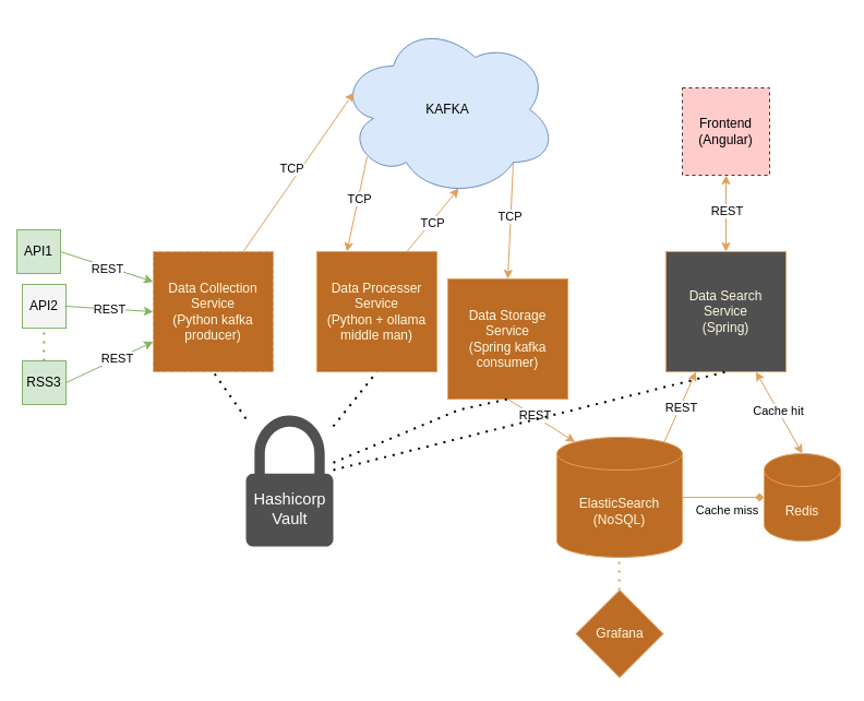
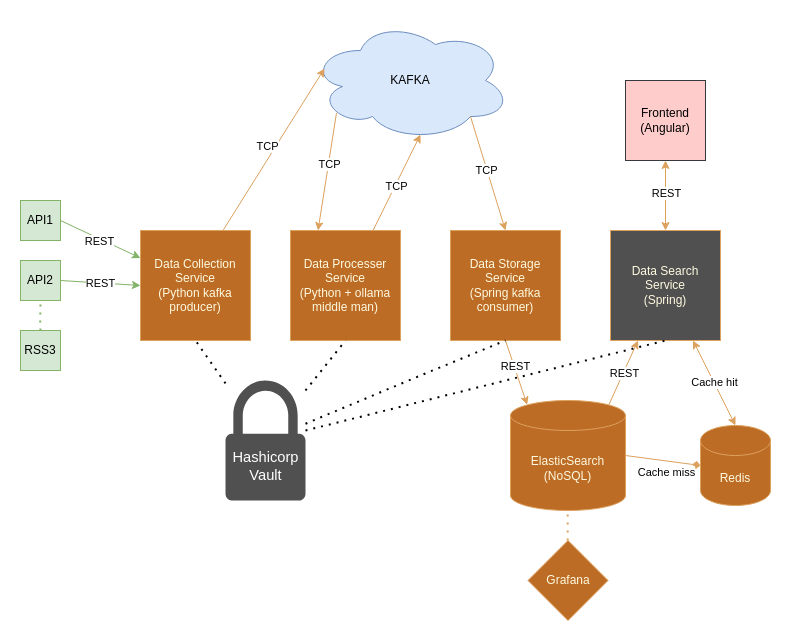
  <mxCell id="0" />
  <mxCell id="1" parent="0" />
- <mxCell id="2" value="API1" style="whiteSpace=wrap;html=1;aspect=fixed;strokeColor=#82b366;fillColor=#d5e8d4;" parent="1" vertex="1"><mxGeometry x="15" y="210" width="40" height="40" as="geometry" /></mxCell>
- <mxCell id="3" value="API2" style="whiteSpace=wrap;html=1;aspect=fixed;strokeColor=#82b366;fillColor=#f5f5f5;" parent="1" vertex="1"><mxGeometry x="20" y="260" width="40" height="40" as="geometry" /></mxCell>
+ <mxCell id="2" value="API1" style="whiteSpace=wrap;html=1;aspect=fixed;strokeColor=#82b366;fillColor=#d5e8d4;" parent="1" vertex="1"><mxGeometry x="20" y="200" width="40" height="40" as="geometry" /></mxCell>
+ <mxCell id="3" value="API2" style="whiteSpace=wrap;html=1;aspect=fixed;strokeColor=#82b366;fillColor=#d5e8d4;" parent="1" vertex="1"><mxGeometry x="20" y="260" width="40" height="40" as="geometry" /></mxCell>
  <mxCell id="4" value="RSS3" style="whiteSpace=wrap;html=1;aspect=fixed;strokeColor=#82b366;fillColor=#d5e8d4;" parent="1" vertex="1"><mxGeometry x="20" y="330" width="40" height="40" as="geometry" /></mxCell>
  <mxCell id="5" value="" style="endArrow=none;dashed=1;html=1;dashPattern=1 3;strokeWidth=2;rounded=0;strokeColor=#82b366;fontColor=#FEFAE0;fillColor=#d5e8d4;" parent="1" edge="1"><mxGeometry width="50" height="50" relative="1" as="geometry"><mxPoint x="39.92" y="330" as="sourcePoint" /><mxPoint x="40" y="300" as="targetPoint" /><Array as="points"><mxPoint x="39.73" y="320" /></Array></mxGeometry></mxCell>
- <mxCell id="6" value="KAFKA" style="ellipse;shape=cloud;whiteSpace=wrap;html=1;strokeColor=#6c8ebf;fillColor=#dae8fc;" parent="1" vertex="1"><mxGeometry x="310" y="20" width="200" height="160" as="geometry" /></mxCell>
+ <mxCell id="6" value="KAFKA" style="ellipse;shape=cloud;whiteSpace=wrap;html=1;strokeColor=#6c8ebf;fillColor=#dae8fc;" parent="1" vertex="1"><mxGeometry x="310" y="20" width="200" height="120" as="geometry" /></mxCell>
  <mxCell id="7" value="" style="endArrow=classic;html=1;rounded=0;strokeColor=#82b366;fontColor=#FEFAE0;fillColor=#d5e8d4;exitX=1;exitY=0.5;exitDx=0;exitDy=0;entryX=0;entryY=0.25;entryDx=0;entryDy=0;" parent="1" source="2" target="13" edge="1"><mxGeometry width="50" height="50" relative="1" as="geometry"><mxPoint x="200" y="280" as="sourcePoint" /><mxPoint x="90" y="180" as="targetPoint" /></mxGeometry></mxCell>
  <mxCell id="8" value="&lt;font color=&quot;#000000&quot;&gt;REST&lt;/font&gt;" style="edgeLabel;html=1;align=center;verticalAlign=middle;resizable=0;points=[];strokeColor=#DDA15E;fontColor=#FEFAE0;fillColor=#BC6C25;" parent="7" vertex="1" connectable="0"><mxGeometry x="0.005" y="-2" relative="1" as="geometry"><mxPoint as="offset" /></mxGeometry></mxCell>
  <mxCell id="9" style="rounded=0;orthogonalLoop=1;jettySize=auto;html=1;exitX=1;exitY=0.5;exitDx=0;exitDy=0;strokeColor=#82b366;fontColor=#FEFAE0;fillColor=#d5e8d4;entryX=0;entryY=0.5;entryDx=0;entryDy=0;" parent="1" source="3" target="13" edge="1"><mxGeometry relative="1" as="geometry"><mxPoint x="65" y="260" as="targetPoint" /></mxGeometry></mxCell>
  <mxCell id="10" value="&lt;span style=&quot;color: rgb(0, 0, 0);&quot;&gt;REST&lt;/span&gt;" style="edgeLabel;html=1;align=center;verticalAlign=middle;resizable=0;points=[];strokeColor=#DDA15E;fontColor=#FEFAE0;fillColor=#BC6C25;" parent="9" vertex="1" connectable="0"><mxGeometry x="0.01" relative="1" as="geometry"><mxPoint as="offset" /></mxGeometry></mxCell>
- <mxCell id="11" style="rounded=0;orthogonalLoop=1;jettySize=auto;html=1;exitX=1;exitY=0.5;exitDx=0;exitDy=0;strokeColor=#82b366;fontColor=#FEFAE0;fillColor=#d5e8d4;entryX=0;entryY=0.75;entryDx=0;entryDy=0;" parent="1" source="4" target="13" edge="1"><mxGeometry relative="1" as="geometry"><mxPoint x="0" y="438.4" as="sourcePoint" /><mxPoint x="90" y="340" as="targetPoint" /></mxGeometry></mxCell>
- <mxCell id="12" value="&lt;span style=&quot;color: rgb(0, 0, 0);&quot;&gt;REST&lt;/span&gt;" style="edgeLabel;html=1;align=center;verticalAlign=middle;resizable=0;points=[];strokeColor=#DDA15E;fontColor=#FEFAE0;fillColor=#BC6C25;" parent="11" vertex="1" connectable="0"><mxGeometry x="0.163" y="-1" relative="1" as="geometry"><mxPoint y="-2" as="offset" /></mxGeometry></mxCell>
- <mxCell id="13" value="Data Collection Service&lt;div&gt;(Python kafka producer)&lt;/div&gt;" style="whiteSpace=wrap;html=1;aspect=fixed;strokeColor=#DDA15E;fontColor=#FEFAE0;fillColor=#BC6C25;dashed=1;" parent="1" vertex="1"><mxGeometry x="140" y="230" width="110" height="110" as="geometry" /></mxCell>
+ <mxCell id="13" value="Data Collection Service&lt;div&gt;(Python kafka producer)&lt;/div&gt;" style="whiteSpace=wrap;html=1;aspect=fixed;strokeColor=#DDA15E;fontColor=#FEFAE0;fillColor=#BC6C25;" parent="1" vertex="1"><mxGeometry x="140" y="230" width="110" height="110" as="geometry" /></mxCell>
  <mxCell id="14" value="" style="endArrow=classic;html=1;rounded=0;strokeColor=#DDA15E;fontColor=#FEFAE0;fillColor=#BC6C25;exitX=0.75;exitY=0;exitDx=0;exitDy=0;entryX=0.07;entryY=0.4;entryDx=0;entryDy=0;entryPerimeter=0;" parent="1" source="13" target="6" edge="1"><mxGeometry width="50" height="50" relative="1" as="geometry"><mxPoint x="345" y="250" as="sourcePoint" /><mxPoint x="395" y="200" as="targetPoint" /></mxGeometry></mxCell>
  <mxCell id="15" value="&lt;font color=&quot;#000000&quot;&gt;TCP&lt;/font&gt;" style="edgeLabel;html=1;align=center;verticalAlign=middle;resizable=0;points=[];strokeColor=#DDA15E;fontColor=#FEFAE0;fillColor=#BC6C25;" parent="14" vertex="1" connectable="0"><mxGeometry x="0.053" y="-2" relative="1" as="geometry"><mxPoint x="-11" as="offset" /></mxGeometry></mxCell>
  <mxCell id="16" value="Data Processer Service&lt;div&gt;(Python + ollama middle man)&lt;/div&gt;" style="whiteSpace=wrap;html=1;aspect=fixed;strokeColor=#DDA15E;fontColor=#FEFAE0;fillColor=#BC6C25;" parent="1" vertex="1"><mxGeometry x="290" y="230" width="110" height="110" as="geometry" /></mxCell>
  <mxCell id="17" value="" style="endArrow=classic;html=1;rounded=0;strokeColor=#DDA15E;fontColor=#FEFAE0;fillColor=#BC6C25;exitX=0.13;exitY=0.77;exitDx=0;exitDy=0;exitPerimeter=0;entryX=0.25;entryY=0;entryDx=0;entryDy=0;" parent="1" source="6" target="16" edge="1"><mxGeometry width="50" height="50" relative="1" as="geometry"><mxPoint x="400" y="300" as="sourcePoint" /><mxPoint x="450" y="250" as="targetPoint" /></mxGeometry></mxCell>
  <mxCell id="18" value="&lt;font color=&quot;#000000&quot;&gt;TCP&lt;/font&gt;" style="edgeLabel;html=1;align=center;verticalAlign=middle;resizable=0;points=[];strokeColor=#DDA15E;fontColor=#FEFAE0;fillColor=#BC6C25;" parent="17" vertex="1" connectable="0"><mxGeometry x="-0.124" y="1" relative="1" as="geometry"><mxPoint as="offset" /></mxGeometry></mxCell>
  <mxCell id="19" value="ElasticSearch&lt;div&gt;(NoSQL)&lt;/div&gt;" style="shape=cylinder3;whiteSpace=wrap;html=1;boundedLbl=1;backgroundOutline=1;size=15;strokeColor=#DDA15E;fontColor=#FEFAE0;fillColor=#BC6C25;" parent="1" vertex="1"><mxGeometry x="510" y="400" width="115" height="110" as="geometry" /></mxCell>
- <mxCell id="20" value="Data Storage&lt;div&gt;Service&lt;/div&gt;&lt;div&gt;(Spring kafka consumer)&lt;/div&gt;" style="whiteSpace=wrap;html=1;aspect=fixed;strokeColor=#DDA15E;fontColor=#FEFAE0;fillColor=#BC6C25;" parent="1" vertex="1"><mxGeometry x="410" y="255" width="110" height="110" as="geometry" /></mxCell>
+ <mxCell id="20" value="Data Storage&lt;div&gt;Service&lt;/div&gt;&lt;div&gt;(Spring kafka consumer)&lt;/div&gt;" style="whiteSpace=wrap;html=1;aspect=fixed;strokeColor=#DDA15E;fontColor=#FEFAE0;fillColor=#BC6C25;" parent="1" vertex="1"><mxGeometry x="450" y="230" width="110" height="110" as="geometry" /></mxCell>
  <mxCell id="21" value="" style="endArrow=classic;html=1;rounded=0;strokeColor=#DDA15E;fontColor=#FEFAE0;fillColor=#BC6C25;exitX=0.75;exitY=0;exitDx=0;exitDy=0;entryX=0.55;entryY=0.95;entryDx=0;entryDy=0;entryPerimeter=0;" parent="1" source="16" target="6" edge="1"><mxGeometry width="50" height="50" relative="1" as="geometry"><mxPoint x="330" y="300" as="sourcePoint" /><mxPoint x="380" y="250" as="targetPoint" /></mxGeometry></mxCell>
  <mxCell id="22" value="" style="edgeLabel;html=1;align=center;verticalAlign=middle;resizable=0;points=[];strokeColor=#DDA15E;fontColor=#FEFAE0;fillColor=#BC6C25;" parent="21" vertex="1" connectable="0"><mxGeometry x="-0.252" y="1" relative="1" as="geometry"><mxPoint as="offset" /></mxGeometry></mxCell>
  <mxCell id="23" value="&lt;font color=&quot;#000000&quot;&gt;TCP&lt;/font&gt;" style="edgeLabel;html=1;align=center;verticalAlign=middle;resizable=0;points=[];strokeColor=#DDA15E;fontColor=#FEFAE0;fillColor=#BC6C25;" parent="21" vertex="1" connectable="0"><mxGeometry x="-0.059" y="-1" relative="1" as="geometry"><mxPoint as="offset" /></mxGeometry></mxCell>
  <mxCell id="24" value="" style="endArrow=classic;html=1;rounded=0;strokeColor=#DDA15E;fontColor=#FEFAE0;fillColor=#BC6C25;exitX=0.8;exitY=0.8;exitDx=0;exitDy=0;entryX=0.5;entryY=0;entryDx=0;entryDy=0;exitPerimeter=0;" parent="1" source="6" target="20" edge="1"><mxGeometry width="50" height="50" relative="1" as="geometry"><mxPoint x="330" y="230" as="sourcePoint" /><mxPoint x="402" y="173" as="targetPoint" /></mxGeometry></mxCell>
  <mxCell id="25" value="" style="edgeLabel;html=1;align=center;verticalAlign=middle;resizable=0;points=[];strokeColor=#DDA15E;fontColor=#FEFAE0;fillColor=#BC6C25;" parent="24" vertex="1" connectable="0"><mxGeometry x="-0.252" y="1" relative="1" as="geometry"><mxPoint as="offset" /></mxGeometry></mxCell>
  <mxCell id="26" value="&lt;font color=&quot;#000000&quot;&gt;TCP&lt;/font&gt;" style="edgeLabel;html=1;align=center;verticalAlign=middle;resizable=0;points=[];strokeColor=#DDA15E;fontColor=#FEFAE0;fillColor=#BC6C25;" parent="24" vertex="1" connectable="0"><mxGeometry x="-0.059" y="-1" relative="1" as="geometry"><mxPoint as="offset" /></mxGeometry></mxCell>
- <mxCell id="27" value="Redis" style="shape=cylinder3;whiteSpace=wrap;html=1;boundedLbl=1;backgroundOutline=1;size=15;strokeColor=#DDA15E;fontColor=#FEFAE0;fillColor=#BC6C25;" parent="1" vertex="1"><mxGeometry x="700" y="415" width="70" height="80" as="geometry" /></mxCell>
+ <mxCell id="27" value="Redis" style="shape=cylinder3;whiteSpace=wrap;html=1;boundedLbl=1;backgroundOutline=1;size=15;strokeColor=#DDA15E;fontColor=#FEFAE0;fillColor=#BC6C25;" parent="1" vertex="1"><mxGeometry x="700" y="425" width="70" height="80" as="geometry" /></mxCell>
  <mxCell id="28" value="Data Search&lt;br&gt;&lt;div&gt;Service&lt;/div&gt;&lt;div&gt;(Spring)&lt;/div&gt;" style="whiteSpace=wrap;html=1;aspect=fixed;strokeColor=#DDA15E;fontColor=#FEFAE0;fillColor=#505050;" parent="1" vertex="1"><mxGeometry x="610" y="230" width="110" height="110" as="geometry" /></mxCell>
- <mxCell id="29" value="Frontend&lt;div&gt;(Angular)&lt;/div&gt;" style="whiteSpace=wrap;html=1;aspect=fixed;strokeColor=#36393d;fillColor=#ffcccc;dashed=1;" parent="1" vertex="1"><mxGeometry x="625" y="80" width="80" height="80" as="geometry" /></mxCell>
+ <mxCell id="29" value="Frontend&lt;div&gt;(Angular)&lt;/div&gt;" style="whiteSpace=wrap;html=1;aspect=fixed;strokeColor=#36393d;fillColor=#ffcccc;" parent="1" vertex="1"><mxGeometry x="625" y="80" width="80" height="80" as="geometry" /></mxCell>
  <mxCell id="30" value="" style="endArrow=classic;startArrow=classic;html=1;rounded=0;strokeColor=#DDA15E;fontColor=#FEFAE0;fillColor=#BC6C25;entryX=0.5;entryY=1;entryDx=0;entryDy=0;exitX=0.5;exitY=0;exitDx=0;exitDy=0;" parent="1" source="28" target="29" edge="1"><mxGeometry width="50" height="50" relative="1" as="geometry"><mxPoint x="460" y="220" as="sourcePoint" /><mxPoint x="510" y="170" as="targetPoint" /></mxGeometry></mxCell>
  <mxCell id="31" value="&lt;font color=&quot;#000000&quot;&gt;REST&lt;/font&gt;" style="edgeLabel;html=1;align=center;verticalAlign=middle;resizable=0;points=[];strokeColor=#DDA15E;fontColor=#FEFAE0;fillColor=#BC6C25;" parent="30" vertex="1" connectable="0"><mxGeometry x="0.092" relative="1" as="geometry"><mxPoint as="offset" /></mxGeometry></mxCell>
  <mxCell id="32" value="" style="endArrow=classic;html=1;rounded=0;strokeColor=#DDA15E;fontColor=#FEFAE0;fillColor=#BC6C25;exitX=0.5;exitY=1;exitDx=0;exitDy=0;entryX=0.145;entryY=0;entryDx=0;entryDy=4.35;entryPerimeter=0;" parent="1" source="20" target="19" edge="1"><mxGeometry width="50" height="50" relative="1" as="geometry"><mxPoint x="480" y="310" as="sourcePoint" /><mxPoint x="475" y="340" as="targetPoint" /></mxGeometry></mxCell>
  <mxCell id="33" value="REST" style="edgeLabel;html=1;align=center;verticalAlign=middle;resizable=0;points=[];" vertex="1" connectable="0" parent="32"><mxGeometry x="-0.216" y="1" relative="1" as="geometry"><mxPoint as="offset" /></mxGeometry></mxCell>
  <mxCell id="34" value="" style="endArrow=classic;html=1;rounded=0;strokeColor=#DDA15E;fontColor=#FEFAE0;fillColor=#BC6C25;exitX=0.855;exitY=0;exitDx=0;exitDy=4.35;exitPerimeter=0;entryX=0.25;entryY=1;entryDx=0;entryDy=0;" parent="1" source="19" target="28" edge="1"><mxGeometry width="50" height="50" relative="1" as="geometry"><mxPoint x="460" y="290" as="sourcePoint" /><mxPoint x="510" y="240" as="targetPoint" /></mxGeometry></mxCell>
  <mxCell id="35" value="REST" style="edgeLabel;html=1;align=center;verticalAlign=middle;resizable=0;points=[];" vertex="1" connectable="0" parent="34"><mxGeometry x="-0.017" y="-1" relative="1" as="geometry"><mxPoint as="offset" /></mxGeometry></mxCell>
  <mxCell id="36" value="" style="endArrow=classic;startArrow=classic;html=1;rounded=0;strokeColor=#DDA15E;fontColor=#FEFAE0;fillColor=#BC6C25;entryX=0.75;entryY=1;entryDx=0;entryDy=0;exitX=0.5;exitY=0;exitDx=0;exitDy=0;exitPerimeter=0;" parent="1" source="27" target="28" edge="1"><mxGeometry width="50" height="50" relative="1" as="geometry"><mxPoint x="630" y="330" as="sourcePoint" /><mxPoint x="680" y="280" as="targetPoint" /></mxGeometry></mxCell>
  <mxCell id="37" value="Cache hit" style="edgeLabel;html=1;align=center;verticalAlign=middle;resizable=0;points=[];" vertex="1" connectable="0" parent="36"><mxGeometry x="0.033" relative="1" as="geometry"><mxPoint as="offset" /></mxGeometry></mxCell>
  <mxCell id="38" value="Grafana" style="rhombus;whiteSpace=wrap;html=1;strokeColor=#DDA15E;fontColor=#FEFAE0;fillColor=#BC6C25;" parent="1" vertex="1"><mxGeometry x="527.5" y="540" width="80" height="80" as="geometry" /></mxCell>
  <mxCell id="39" value="" style="endArrow=none;dashed=1;html=1;dashPattern=1 3;strokeWidth=2;rounded=0;strokeColor=#DDA15E;fontColor=#FEFAE0;fillColor=#BC6C25;entryX=0.5;entryY=1;entryDx=0;entryDy=0;entryPerimeter=0;exitX=0.5;exitY=0;exitDx=0;exitDy=0;" parent="1" edge="1"><mxGeometry width="50" height="50" relative="1" as="geometry"><mxPoint x="567.16" y="540" as="sourcePoint" /><mxPoint x="567.16" y="510" as="targetPoint" /></mxGeometry></mxCell>
  <mxCell id="40" value="" style="group" parent="1" vertex="1" connectable="0"><mxGeometry x="200" y="380" width="130" height="120" as="geometry" /></mxCell>
  <mxCell id="41" value="" style="sketch=0;pointerEvents=1;shadow=0;dashed=0;html=1;strokeColor=none;fillColor=#505050;labelPosition=center;verticalLabelPosition=bottom;verticalAlign=top;outlineConnect=0;align=center;shape=mxgraph.office.security.lock_protected;movable=1;resizable=1;rotatable=1;deletable=1;editable=1;locked=0;connectable=1;" parent="40" vertex="1"><mxGeometry x="25" width="80" height="120" as="geometry" /></mxCell>
  <mxCell id="42" value="&lt;span id=&quot;docs-internal-guid-3b37560e-7fff-8154-48b2-72e964d03bba&quot;&gt;&lt;span style=&quot;font-size: 11pt; font-family: Arial, sans-serif; background-color: transparent; font-variant-numeric: normal; font-variant-east-asian: normal; font-variant-alternates: normal; font-variant-position: normal; vertical-align: baseline; white-space: pre-wrap;&quot;&gt;&lt;font color=&quot;#ffffff&quot;&gt;Hashicorp Vault&lt;/font&gt;&lt;/span&gt;&lt;/span&gt;" style="text;html=1;align=center;verticalAlign=middle;resizable=1;points=[];autosize=1;strokeColor=none;fillColor=none;movable=1;rotatable=1;deletable=1;editable=1;locked=0;connectable=1;" parent="40" vertex="1"><mxGeometry y="68.571" width="130" height="34.286" as="geometry" /></mxCell>
  <mxCell id="43" value="" style="endArrow=none;dashed=1;html=1;dashPattern=1 3;strokeWidth=2;rounded=0;entryX=0.5;entryY=1;entryDx=0;entryDy=0;" parent="1" source="41" target="13" edge="1"><mxGeometry width="50" height="50" relative="1" as="geometry"><mxPoint x="390" y="365" as="sourcePoint" /><mxPoint x="440" y="315" as="targetPoint" /></mxGeometry></mxCell>
  <mxCell id="44" value="" style="endArrow=none;dashed=1;html=1;dashPattern=1 3;strokeWidth=2;rounded=0;entryX=0.5;entryY=1;entryDx=0;entryDy=0;" parent="1" source="41" target="16" edge="1"><mxGeometry width="50" height="50" relative="1" as="geometry"><mxPoint x="284" y="418" as="sourcePoint" /><mxPoint x="394" y="365" as="targetPoint" /></mxGeometry></mxCell>
  <mxCell id="45" value="" style="endArrow=none;dashed=1;html=1;dashPattern=1 3;strokeWidth=2;rounded=0;entryX=0.5;entryY=1;entryDx=0;entryDy=0;" parent="1" source="41" target="20" edge="1"><mxGeometry width="50" height="50" relative="1" as="geometry"><mxPoint x="245" y="403" as="sourcePoint" /><mxPoint x="215" y="360" as="targetPoint" /><Array as="points"><mxPoint x="420" y="375" /></Array></mxGeometry></mxCell>
  <mxCell id="46" value="" style="endArrow=none;dashed=1;html=1;dashPattern=1 3;strokeWidth=2;rounded=0;entryX=0.5;entryY=1;entryDx=0;entryDy=0;" parent="1" source="41" target="28" edge="1"><mxGeometry width="50" height="50" relative="1" as="geometry"><mxPoint x="315" y="433" as="sourcePoint" /><mxPoint x="515" y="350" as="targetPoint" /></mxGeometry></mxCell>
  <mxCell id="47" value="" style="endArrow=diamond;html=1;rounded=0;exitX=1;exitY=0.5;exitDx=0;exitDy=0;exitPerimeter=0;entryX=0;entryY=0.5;entryDx=0;entryDy=0;entryPerimeter=0;fillColor=#ffe6cc;strokeColor=#DDA15E;" edge="1" parent="1" source="19" target="27"><mxGeometry width="50" height="50" relative="1" as="geometry"><mxPoint x="640" y="445" as="sourcePoint" /><mxPoint x="690" y="395" as="targetPoint" /></mxGeometry></mxCell>
  <mxCell id="48" value="Cache miss" style="edgeLabel;html=1;align=center;verticalAlign=middle;resizable=0;points=[];" vertex="1" connectable="0" parent="47"><mxGeometry x="0.125" y="1" relative="1" as="geometry"><mxPoint x="-2" y="12" as="offset" /></mxGeometry></mxCell>
